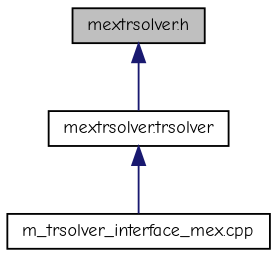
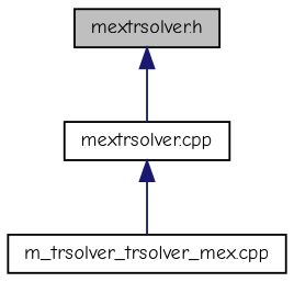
  digraph {
    fontname="Comic Neue"
    node [color=black fillcolor=white fontname="Comic Neue" fontsize=10 shape=record style=filled]
    edge [color=midnightblue dir=back fontname="Comic Neue" fontsize=10 labelfontname=Helvetica labelfontsize=10 style=solid]
    n1 [fillcolor=grey75 fontcolor=black height=0.2 label="mextrsolver.h" width=0.4]
-   n2 [height=0.2 label="mextrsolver.trsolver" width=0.4]
-   n3 [height=0.2 label="m_trsolver_interface_mex.cpp" width=0.4]
+   n2 [height=0.2 label="mextrsolver.cpp" width=0.4]
+   n3 [height=0.2 label="m_trsolver_trsolver_mex.cpp" width=0.4]
    n1 -> n2
    n2 -> n3
  }
